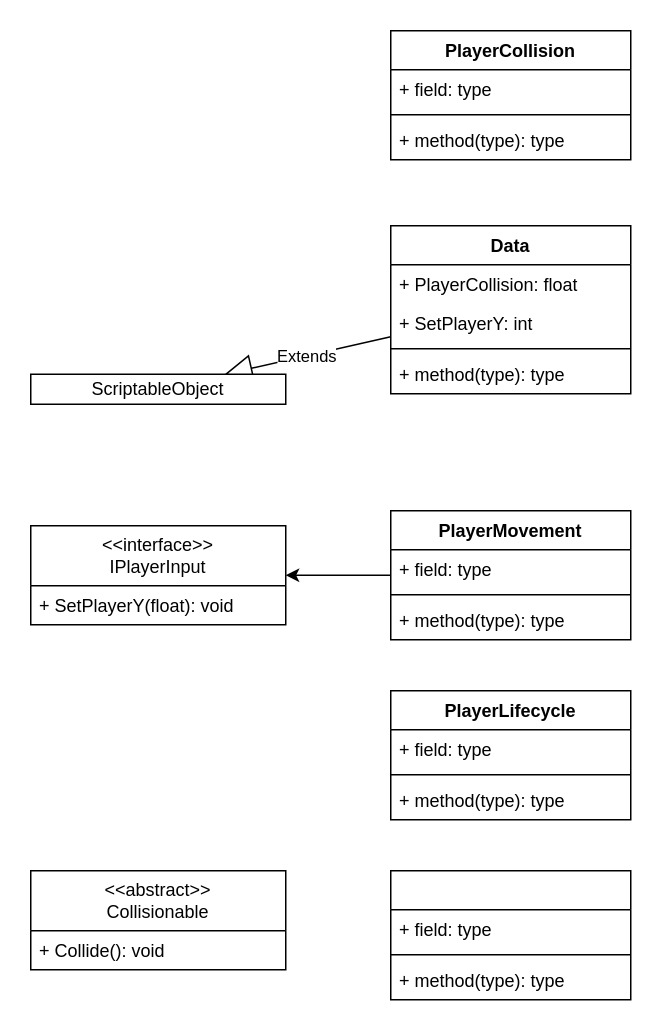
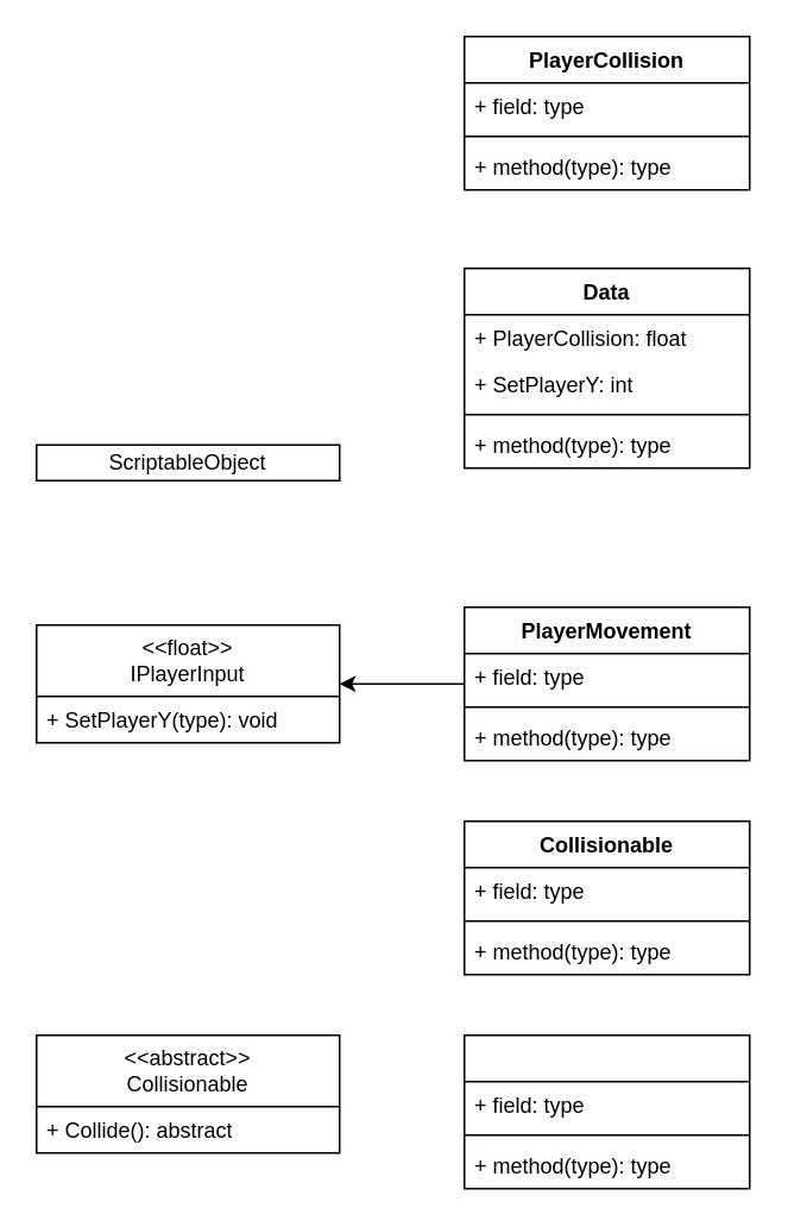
  <mxCell id="0" />
  <mxCell id="1" parent="0" />
- <mxCell id="2" value="&amp;lt;&amp;lt;interface&amp;gt;&amp;gt;&lt;div&gt;IPlayerInput&lt;/div&gt;" style="swimlane;fontStyle=0;childLayout=stackLayout;horizontal=1;startSize=40;fillColor=none;horizontalStack=0;resizeParent=1;resizeParentMax=0;resizeLast=0;collapsible=1;marginBottom=0;whiteSpace=wrap;html=1;" vertex="1" parent="1"><mxGeometry x="20" y="350" width="170" height="66" as="geometry" /></mxCell>
- <mxCell id="3" value="+ SetPlayerY(float): void" style="text;strokeColor=none;fillColor=none;align=left;verticalAlign=top;spacingLeft=4;spacingRight=4;overflow=hidden;rotatable=0;points=[[0,0.5],[1,0.5]];portConstraint=eastwest;whiteSpace=wrap;html=1;" vertex="1" parent="2"><mxGeometry y="40" width="170" height="26" as="geometry" /></mxCell>
+ <mxCell id="2" value="&amp;lt;&amp;lt;float&amp;gt;&amp;gt;&lt;div&gt;IPlayerInput&lt;/div&gt;" style="swimlane;fontStyle=0;childLayout=stackLayout;horizontal=1;startSize=40;fillColor=none;horizontalStack=0;resizeParent=1;resizeParentMax=0;resizeLast=0;collapsible=1;marginBottom=0;whiteSpace=wrap;html=1;" vertex="1" parent="1"><mxGeometry x="20" y="350" width="170" height="66" as="geometry" /></mxCell>
+ <mxCell id="3" value="+ SetPlayerY(type): void" style="text;strokeColor=none;fillColor=none;align=left;verticalAlign=top;spacingLeft=4;spacingRight=4;overflow=hidden;rotatable=0;points=[[0,0.5],[1,0.5]];portConstraint=eastwest;whiteSpace=wrap;html=1;" vertex="1" parent="2"><mxGeometry y="40" width="170" height="26" as="geometry" /></mxCell>
  <mxCell id="4" value="PlayerCollision" style="swimlane;fontStyle=1;align=center;verticalAlign=top;childLayout=stackLayout;horizontal=1;startSize=26;horizontalStack=0;resizeParent=1;resizeParentMax=0;resizeLast=0;collapsible=1;marginBottom=0;whiteSpace=wrap;html=1;" vertex="1" parent="1"><mxGeometry x="260" y="20" width="160" height="86" as="geometry" /></mxCell>
  <mxCell id="5" value="+ field: type" style="text;strokeColor=none;fillColor=none;align=left;verticalAlign=top;spacingLeft=4;spacingRight=4;overflow=hidden;rotatable=0;points=[[0,0.5],[1,0.5]];portConstraint=eastwest;whiteSpace=wrap;html=1;" vertex="1" parent="4"><mxGeometry y="26" width="160" height="26" as="geometry" /></mxCell>
  <mxCell id="6" value="" style="line;strokeWidth=1;fillColor=none;align=left;verticalAlign=middle;spacingTop=-1;spacingLeft=3;spacingRight=3;rotatable=0;labelPosition=right;points=[];portConstraint=eastwest;strokeColor=inherit;" vertex="1" parent="4"><mxGeometry y="52" width="160" height="8" as="geometry" /></mxCell>
  <mxCell id="7" value="+ method(type): type" style="text;strokeColor=none;fillColor=none;align=left;verticalAlign=top;spacingLeft=4;spacingRight=4;overflow=hidden;rotatable=0;points=[[0,0.5],[1,0.5]];portConstraint=eastwest;whiteSpace=wrap;html=1;" vertex="1" parent="4"><mxGeometry y="60" width="160" height="26" as="geometry" /></mxCell>
  <mxCell id="8" value="Data" style="swimlane;fontStyle=1;align=center;verticalAlign=top;childLayout=stackLayout;horizontal=1;startSize=26;horizontalStack=0;resizeParent=1;resizeParentMax=0;resizeLast=0;collapsible=1;marginBottom=0;whiteSpace=wrap;html=1;" vertex="1" parent="1"><mxGeometry x="260" y="150" width="160" height="112" as="geometry" /></mxCell>
  <mxCell id="9" value="+ PlayerCollision: float" style="text;strokeColor=none;fillColor=none;align=left;verticalAlign=top;spacingLeft=4;spacingRight=4;overflow=hidden;rotatable=0;points=[[0,0.5],[1,0.5]];portConstraint=eastwest;whiteSpace=wrap;html=1;" vertex="1" parent="8"><mxGeometry y="26" width="160" height="26" as="geometry" /></mxCell>
  <mxCell id="10" value="+ SetPlayerY: int" style="text;strokeColor=none;fillColor=none;align=left;verticalAlign=top;spacingLeft=4;spacingRight=4;overflow=hidden;rotatable=0;points=[[0,0.5],[1,0.5]];portConstraint=eastwest;whiteSpace=wrap;html=1;" vertex="1" parent="8"><mxGeometry y="52" width="160" height="26" as="geometry" /></mxCell>
  <mxCell id="11" value="" style="line;strokeWidth=1;fillColor=none;align=left;verticalAlign=middle;spacingTop=-1;spacingLeft=3;spacingRight=3;rotatable=0;labelPosition=right;points=[];portConstraint=eastwest;strokeColor=inherit;" vertex="1" parent="8"><mxGeometry y="78" width="160" height="8" as="geometry" /></mxCell>
  <mxCell id="12" value="+ method(type): type" style="text;strokeColor=none;fillColor=none;align=left;verticalAlign=top;spacingLeft=4;spacingRight=4;overflow=hidden;rotatable=0;points=[[0,0.5],[1,0.5]];portConstraint=eastwest;whiteSpace=wrap;html=1;" vertex="1" parent="8"><mxGeometry y="86" width="160" height="26" as="geometry" /></mxCell>
  <mxCell id="13" style="edgeStyle=orthogonalEdgeStyle;rounded=0;orthogonalLoop=1;jettySize=auto;html=1;dashed=0;" edge="1" parent="1" source="14" target="2"><mxGeometry relative="1" as="geometry" /></mxCell>
  <mxCell id="14" value="PlayerMovement" style="swimlane;fontStyle=1;align=center;verticalAlign=top;childLayout=stackLayout;horizontal=1;startSize=26;horizontalStack=0;resizeParent=1;resizeParentMax=0;resizeLast=0;collapsible=1;marginBottom=0;whiteSpace=wrap;html=1;" vertex="1" parent="1"><mxGeometry x="260" y="340" width="160" height="86" as="geometry" /></mxCell>
  <mxCell id="15" value="+ field: type" style="text;strokeColor=none;fillColor=none;align=left;verticalAlign=top;spacingLeft=4;spacingRight=4;overflow=hidden;rotatable=0;points=[[0,0.5],[1,0.5]];portConstraint=eastwest;whiteSpace=wrap;html=1;" vertex="1" parent="14"><mxGeometry y="26" width="160" height="26" as="geometry" /></mxCell>
  <mxCell id="16" value="" style="line;strokeWidth=1;fillColor=none;align=left;verticalAlign=middle;spacingTop=-1;spacingLeft=3;spacingRight=3;rotatable=0;labelPosition=right;points=[];portConstraint=eastwest;strokeColor=inherit;" vertex="1" parent="14"><mxGeometry y="52" width="160" height="8" as="geometry" /></mxCell>
  <mxCell id="17" value="+ method(type): type" style="text;strokeColor=none;fillColor=none;align=left;verticalAlign=top;spacingLeft=4;spacingRight=4;overflow=hidden;rotatable=0;points=[[0,0.5],[1,0.5]];portConstraint=eastwest;whiteSpace=wrap;html=1;" vertex="1" parent="14"><mxGeometry y="60" width="160" height="26" as="geometry" /></mxCell>
- <mxCell id="18" value="PlayerLifecycle" style="swimlane;fontStyle=1;align=center;verticalAlign=top;childLayout=stackLayout;horizontal=1;startSize=26;horizontalStack=0;resizeParent=1;resizeParentMax=0;resizeLast=0;collapsible=1;marginBottom=0;whiteSpace=wrap;html=1;" vertex="1" parent="1"><mxGeometry x="260" y="460" width="160" height="86" as="geometry" /></mxCell>
+ <mxCell id="18" value="Collisionable" style="swimlane;fontStyle=1;align=center;verticalAlign=top;childLayout=stackLayout;horizontal=1;startSize=26;horizontalStack=0;resizeParent=1;resizeParentMax=0;resizeLast=0;collapsible=1;marginBottom=0;whiteSpace=wrap;html=1;" vertex="1" parent="1"><mxGeometry x="260" y="460" width="160" height="86" as="geometry" /></mxCell>
  <mxCell id="19" value="+ field: type" style="text;strokeColor=none;fillColor=none;align=left;verticalAlign=top;spacingLeft=4;spacingRight=4;overflow=hidden;rotatable=0;points=[[0,0.5],[1,0.5]];portConstraint=eastwest;whiteSpace=wrap;html=1;" vertex="1" parent="18"><mxGeometry y="26" width="160" height="26" as="geometry" /></mxCell>
  <mxCell id="20" value="" style="line;strokeWidth=1;fillColor=none;align=left;verticalAlign=middle;spacingTop=-1;spacingLeft=3;spacingRight=3;rotatable=0;labelPosition=right;points=[];portConstraint=eastwest;strokeColor=inherit;" vertex="1" parent="18"><mxGeometry y="52" width="160" height="8" as="geometry" /></mxCell>
  <mxCell id="21" value="+ method(type): type" style="text;strokeColor=none;fillColor=none;align=left;verticalAlign=top;spacingLeft=4;spacingRight=4;overflow=hidden;rotatable=0;points=[[0,0.5],[1,0.5]];portConstraint=eastwest;whiteSpace=wrap;html=1;" vertex="1" parent="18"><mxGeometry y="60" width="160" height="26" as="geometry" /></mxCell>
- <mxCell id="22" value="Extends" style="endArrow=block;endSize=16;endFill=0;html=1;rounded=0;" edge="1" parent="1" source="8" target="23"><mxGeometry width="160" relative="1" as="geometry"><mxPoint x="70" y="262.66" as="sourcePoint" /><mxPoint x="140" y="260" as="targetPoint" /></mxGeometry></mxCell>
  <mxCell id="23" value="ScriptableObject" style="html=1;whiteSpace=wrap;" vertex="1" parent="1"><mxGeometry x="20" y="249" width="170" height="20" as="geometry" /></mxCell>
  <mxCell id="24" value="" style="swimlane;fontStyle=1;align=center;verticalAlign=top;childLayout=stackLayout;horizontal=1;startSize=26;horizontalStack=0;resizeParent=1;resizeParentMax=0;resizeLast=0;collapsible=1;marginBottom=0;whiteSpace=wrap;html=1;" vertex="1" parent="1"><mxGeometry x="260" y="580" width="160" height="86" as="geometry" /></mxCell>
  <mxCell id="25" value="+ field: type" style="text;strokeColor=none;fillColor=none;align=left;verticalAlign=top;spacingLeft=4;spacingRight=4;overflow=hidden;rotatable=0;points=[[0,0.5],[1,0.5]];portConstraint=eastwest;whiteSpace=wrap;html=1;" vertex="1" parent="24"><mxGeometry y="26" width="160" height="26" as="geometry" /></mxCell>
  <mxCell id="26" value="" style="line;strokeWidth=1;fillColor=none;align=left;verticalAlign=middle;spacingTop=-1;spacingLeft=3;spacingRight=3;rotatable=0;labelPosition=right;points=[];portConstraint=eastwest;strokeColor=inherit;" vertex="1" parent="24"><mxGeometry y="52" width="160" height="8" as="geometry" /></mxCell>
  <mxCell id="27" value="+ method(type): type" style="text;strokeColor=none;fillColor=none;align=left;verticalAlign=top;spacingLeft=4;spacingRight=4;overflow=hidden;rotatable=0;points=[[0,0.5],[1,0.5]];portConstraint=eastwest;whiteSpace=wrap;html=1;" vertex="1" parent="24"><mxGeometry y="60" width="160" height="26" as="geometry" /></mxCell>
  <mxCell id="28" value="&amp;lt;&amp;lt;abstract&amp;gt;&amp;gt;&lt;div&gt;Collisionable&lt;/div&gt;" style="swimlane;fontStyle=0;childLayout=stackLayout;horizontal=1;startSize=40;fillColor=none;horizontalStack=0;resizeParent=1;resizeParentMax=0;resizeLast=0;collapsible=1;marginBottom=0;whiteSpace=wrap;html=1;" vertex="1" parent="1"><mxGeometry x="20" y="580" width="170" height="66" as="geometry" /></mxCell>
- <mxCell id="29" value="+ Collide(): void" style="text;strokeColor=none;fillColor=none;align=left;verticalAlign=top;spacingLeft=4;spacingRight=4;overflow=hidden;rotatable=0;points=[[0,0.5],[1,0.5]];portConstraint=eastwest;whiteSpace=wrap;html=1;" vertex="1" parent="28"><mxGeometry y="40" width="170" height="26" as="geometry" /></mxCell>
+ <mxCell id="29" value="+ Collide(): abstract" style="text;strokeColor=none;fillColor=none;align=left;verticalAlign=top;spacingLeft=4;spacingRight=4;overflow=hidden;rotatable=0;points=[[0,0.5],[1,0.5]];portConstraint=eastwest;whiteSpace=wrap;html=1;" vertex="1" parent="28"><mxGeometry y="40" width="170" height="26" as="geometry" /></mxCell>
